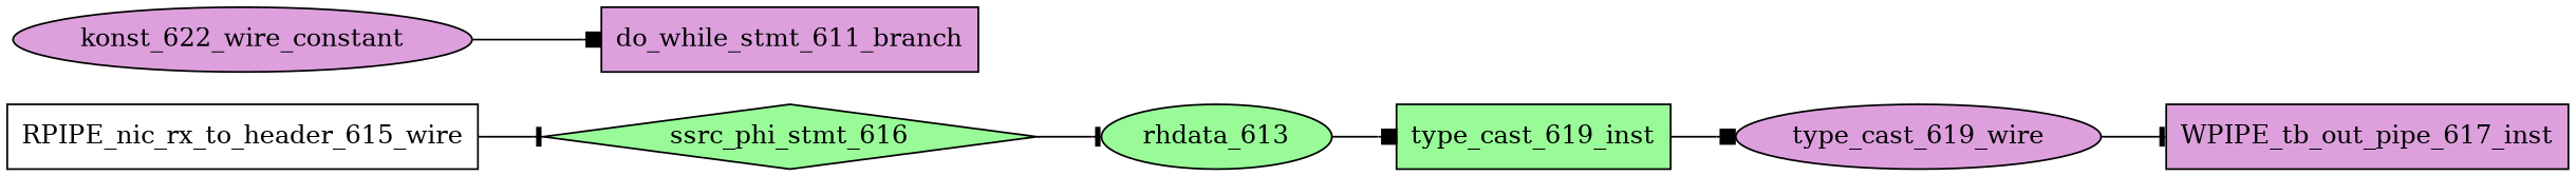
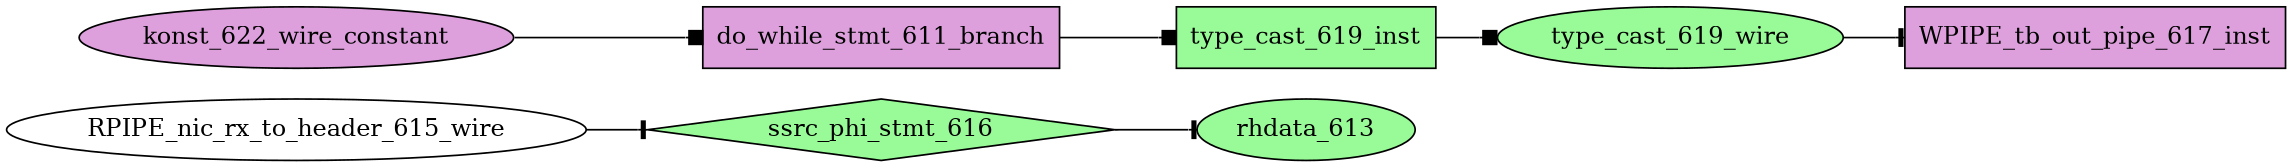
  digraph {
    rankdir=LR
    node [fillcolor=palegreen shape=ellipse style=filled]
    edge [arrowhead=tee]
-   RPIPE_nic_rx_to_header_615_wire [fillcolor=white shape=box]
+   RPIPE_nic_rx_to_header_615_wire [fillcolor=white]
    n2 [label=ssrc_phi_stmt_616 shape=diamond]
    rhdata_613
    konst_622_wire_constant [fillcolor=plum]
    do_while_stmt_611_branch [fillcolor=plum shape=rectangle]
    type_cast_619_inst [shape=rectangle]
-   type_cast_619_wire [fillcolor=plum]
+   type_cast_619_wire
    WPIPE_tb_out_pipe_617_inst [fillcolor=plum shape=rectangle]
    RPIPE_nic_rx_to_header_615_wire -> n2
    n2 -> rhdata_613
-   rhdata_613 -> type_cast_619_inst [arrowhead=box]
+   do_while_stmt_611_branch -> type_cast_619_inst [arrowhead=box]
    konst_622_wire_constant -> do_while_stmt_611_branch [arrowhead=box]
    type_cast_619_inst -> type_cast_619_wire [arrowhead=box]
    type_cast_619_wire -> WPIPE_tb_out_pipe_617_inst
  }
